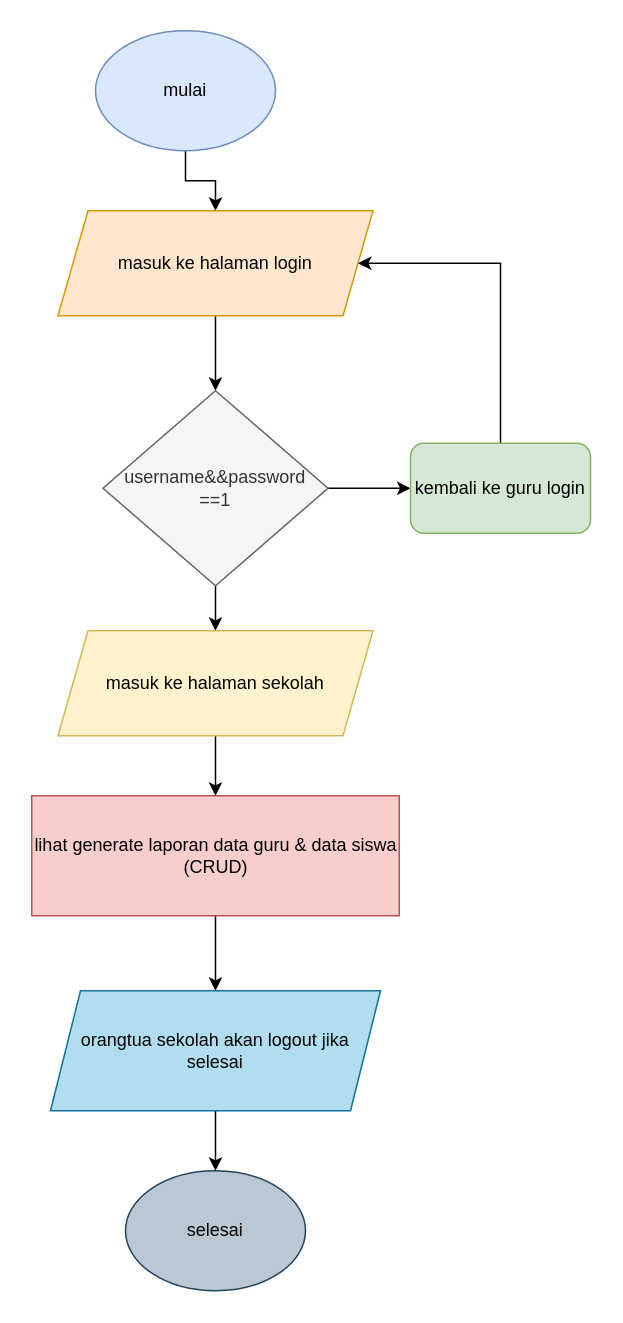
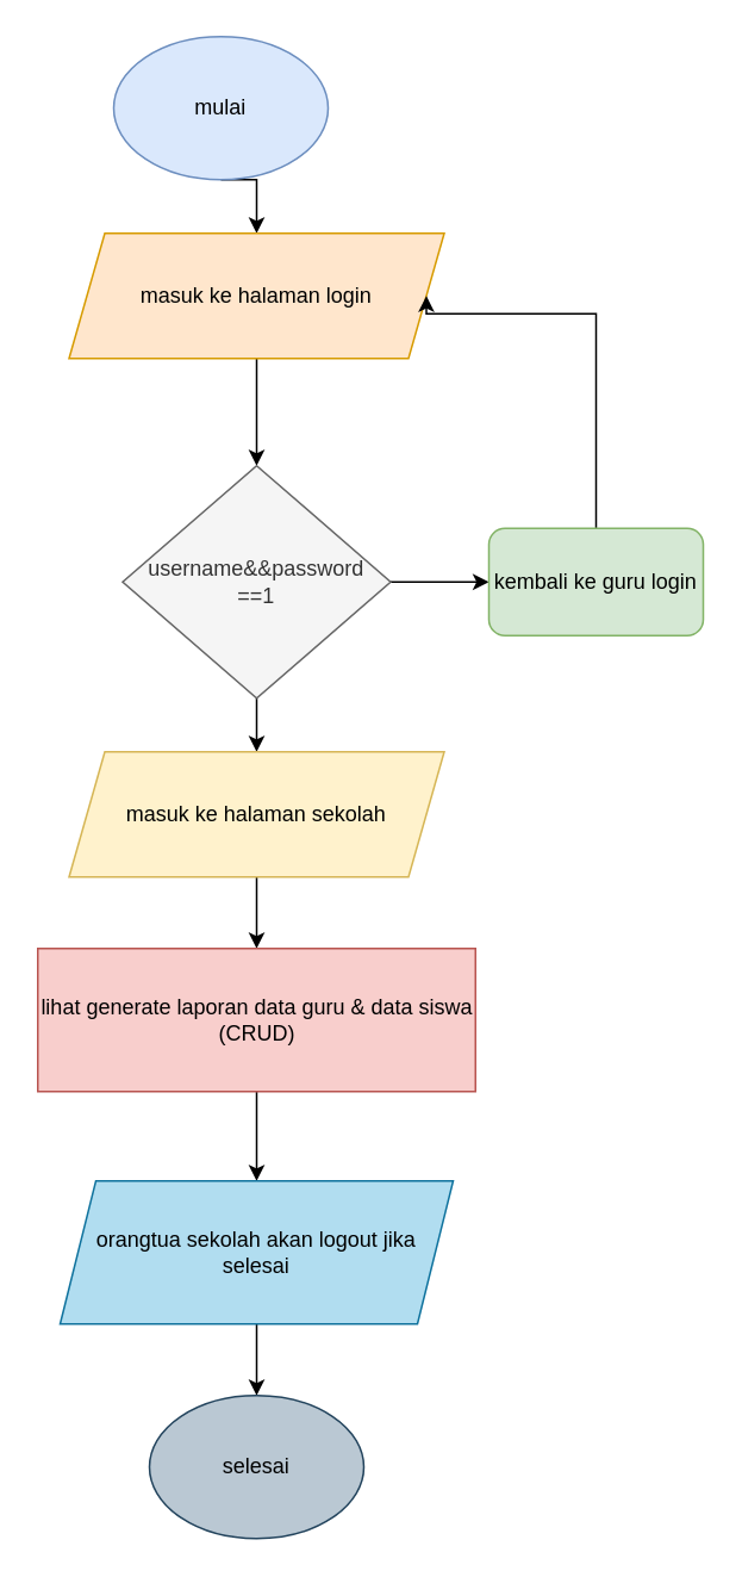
  <mxCell id="0" />
  <mxCell id="1" parent="0" />
  <mxCell id="2" style="edgeStyle=orthogonalEdgeStyle;rounded=0;orthogonalLoop=1;jettySize=auto;html=1;exitX=0.5;exitY=1;exitDx=0;exitDy=0;entryX=0.5;entryY=0;entryDx=0;entryDy=0;" parent="1" source="3" target="5" edge="1"><mxGeometry relative="1" as="geometry" /></mxCell>
  <mxCell id="3" value="mulai" style="ellipse;whiteSpace=wrap;html=1;fillColor=#dae8fc;strokeColor=#6c8ebf;" parent="1" vertex="1"><mxGeometry x="63" y="20" width="120" height="80" as="geometry" /></mxCell>
  <mxCell id="4" style="edgeStyle=orthogonalEdgeStyle;rounded=0;orthogonalLoop=1;jettySize=auto;html=1;exitX=0.5;exitY=1;exitDx=0;exitDy=0;" parent="1" source="5" target="8" edge="1"><mxGeometry relative="1" as="geometry" /></mxCell>
- <mxCell id="5" value="masuk ke halaman login" style="shape=parallelogram;perimeter=parallelogramPerimeter;whiteSpace=wrap;html=1;fixedSize=1;fillColor=#ffe6cc;strokeColor=#d79b00;" parent="1" vertex="1"><mxGeometry x="38" y="140" width="210" height="70" as="geometry" /></mxCell>
+ <mxCell id="5" value="masuk ke halaman login" style="shape=parallelogram;perimeter=parallelogramPerimeter;whiteSpace=wrap;html=1;fixedSize=1;fillColor=#ffe6cc;strokeColor=#d79b00;" parent="1" vertex="1"><mxGeometry x="38" y="130" width="210" height="70" as="geometry" /></mxCell>
  <mxCell id="6" style="edgeStyle=orthogonalEdgeStyle;rounded=0;orthogonalLoop=1;jettySize=auto;html=1;exitX=0.5;exitY=1;exitDx=0;exitDy=0;entryX=0.5;entryY=0;entryDx=0;entryDy=0;" parent="1" source="8" target="12" edge="1"><mxGeometry relative="1" as="geometry" /></mxCell>
  <mxCell id="7" style="edgeStyle=orthogonalEdgeStyle;rounded=0;orthogonalLoop=1;jettySize=auto;html=1;exitX=1;exitY=0.5;exitDx=0;exitDy=0;" parent="1" source="8" target="10" edge="1"><mxGeometry relative="1" as="geometry" /></mxCell>
  <mxCell id="8" value="username&amp;amp;&amp;amp;password&lt;br&gt;==1" style="rhombus;whiteSpace=wrap;html=1;fillColor=#f5f5f5;strokeColor=#666666;fontColor=#333333;" parent="1" vertex="1"><mxGeometry x="68" y="260" width="150" height="130" as="geometry" /></mxCell>
  <mxCell id="9" style="edgeStyle=orthogonalEdgeStyle;rounded=0;orthogonalLoop=1;jettySize=auto;html=1;exitX=0.5;exitY=0;exitDx=0;exitDy=0;entryX=1;entryY=0.5;entryDx=0;entryDy=0;" parent="1" source="10" target="5" edge="1"><mxGeometry relative="1" as="geometry"><Array as="points"><mxPoint x="333" y="175" /></Array></mxGeometry></mxCell>
  <mxCell id="10" value="kembali ke guru login" style="rounded=1;whiteSpace=wrap;html=1;fillColor=#d5e8d4;strokeColor=#82b366;" parent="1" vertex="1"><mxGeometry x="273" y="295" width="120" height="60" as="geometry" /></mxCell>
  <mxCell id="11" style="edgeStyle=orthogonalEdgeStyle;rounded=0;orthogonalLoop=1;jettySize=auto;html=1;exitX=0.5;exitY=1;exitDx=0;exitDy=0;entryX=0.5;entryY=0;entryDx=0;entryDy=0;" parent="1" source="12" target="14" edge="1"><mxGeometry relative="1" as="geometry" /></mxCell>
  <mxCell id="12" value="masuk ke halaman sekolah" style="shape=parallelogram;perimeter=parallelogramPerimeter;whiteSpace=wrap;html=1;fixedSize=1;fillColor=#fff2cc;strokeColor=#d6b656;" parent="1" vertex="1"><mxGeometry x="38" y="420" width="210" height="70" as="geometry" /></mxCell>
  <mxCell id="13" style="edgeStyle=orthogonalEdgeStyle;rounded=0;orthogonalLoop=1;jettySize=auto;html=1;exitX=0.5;exitY=1;exitDx=0;exitDy=0;entryX=0.5;entryY=0;entryDx=0;entryDy=0;entryPerimeter=0;" parent="1" source="14" edge="1"><mxGeometry relative="1" as="geometry"><mxPoint x="143" y="660" as="targetPoint" /></mxGeometry></mxCell>
  <mxCell id="14" value="lihat generate laporan data guru &amp;amp; data siswa (CRUD)" style="rounded=0;whiteSpace=wrap;html=1;fillColor=#f8cecc;strokeColor=#b85450;" parent="1" vertex="1"><mxGeometry x="20.5" y="530" width="245" height="80" as="geometry" /></mxCell>
  <mxCell id="15" style="edgeStyle=orthogonalEdgeStyle;rounded=0;orthogonalLoop=1;jettySize=auto;html=1;exitX=0.5;exitY=1;exitDx=0;exitDy=0;entryX=0.5;entryY=0;entryDx=0;entryDy=0;" parent="1" source="16" target="17" edge="1"><mxGeometry relative="1" as="geometry" /></mxCell>
  <mxCell id="16" value="orangtua sekolah akan logout jika selesai" style="shape=parallelogram;perimeter=parallelogramPerimeter;whiteSpace=wrap;html=1;fixedSize=1;fillColor=#b1ddf0;strokeColor=#10739e;" parent="1" vertex="1"><mxGeometry x="33" y="660" width="220" height="80" as="geometry" /></mxCell>
  <mxCell id="17" value="selesai" style="ellipse;whiteSpace=wrap;html=1;fillColor=#bac8d3;strokeColor=#23445d;" parent="1" vertex="1"><mxGeometry x="83" y="780" width="120" height="80" as="geometry" /></mxCell>
